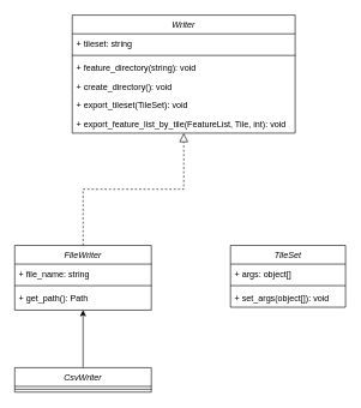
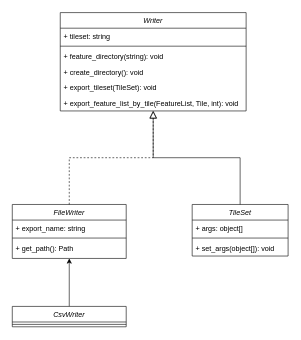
  <mxCell id="0" />
  <mxCell id="1" parent="0" />
  <mxCell id="2" value="Writer" style="swimlane;fontStyle=2;align=center;verticalAlign=top;childLayout=stackLayout;horizontal=1;startSize=26;horizontalStack=0;resizeParent=1;resizeLast=0;collapsible=1;marginBottom=0;rounded=0;shadow=0;strokeWidth=1;" parent="1" vertex="1"><mxGeometry x="100" y="20" width="310" height="164" as="geometry"><mxRectangle x="230" y="140" width="160" height="26" as="alternateBounds" /></mxGeometry></mxCell>
  <mxCell id="3" value="+ tileset: string" style="text;align=left;verticalAlign=top;spacingLeft=4;spacingRight=4;overflow=hidden;rotatable=0;points=[[0,0.5],[1,0.5]];portConstraint=eastwest;" parent="2" vertex="1"><mxGeometry y="26" width="310" height="26" as="geometry" /></mxCell>
  <mxCell id="4" value="" style="line;html=1;strokeWidth=1;align=left;verticalAlign=middle;spacingTop=-1;spacingLeft=3;spacingRight=3;rotatable=0;labelPosition=right;points=[];portConstraint=eastwest;" parent="2" vertex="1"><mxGeometry y="52" width="310" height="8" as="geometry" /></mxCell>
  <mxCell id="5" value="+ feature_directory(string): void" style="text;align=left;verticalAlign=top;spacingLeft=4;spacingRight=4;overflow=hidden;rotatable=0;points=[[0,0.5],[1,0.5]];portConstraint=eastwest;rounded=0;shadow=0;html=0;" parent="2" vertex="1"><mxGeometry y="60" width="310" height="26" as="geometry" /></mxCell>
  <mxCell id="6" value="+ create_directory(): void" style="text;align=left;verticalAlign=top;spacingLeft=4;spacingRight=4;overflow=hidden;rotatable=0;points=[[0,0.5],[1,0.5]];portConstraint=eastwest;" parent="2" vertex="1"><mxGeometry y="86" width="310" height="26" as="geometry" /></mxCell>
  <mxCell id="7" value="+ export_tileset(TileSet): void" style="text;align=left;verticalAlign=top;spacingLeft=4;spacingRight=4;overflow=hidden;rotatable=0;points=[[0,0.5],[1,0.5]];portConstraint=eastwest;" parent="2" vertex="1"><mxGeometry y="112" width="310" height="26" as="geometry" /></mxCell>
  <mxCell id="8" value="+ export_feature_list_by_tile(FeatureList, Tile, int): void" style="text;align=left;verticalAlign=top;spacingLeft=4;spacingRight=4;overflow=hidden;rotatable=0;points=[[0,0.5],[1,0.5]];portConstraint=eastwest;" parent="2" vertex="1"><mxGeometry y="138" width="310" height="26" as="geometry" /></mxCell>
  <mxCell id="9" value="FileWriter" style="swimlane;fontStyle=2;align=center;verticalAlign=top;childLayout=stackLayout;horizontal=1;startSize=26;horizontalStack=0;resizeParent=1;resizeLast=0;collapsible=1;marginBottom=0;rounded=0;shadow=0;strokeWidth=1;" parent="1" vertex="1"><mxGeometry x="20" y="340" width="190" height="90" as="geometry"><mxRectangle x="130" y="380" width="160" height="26" as="alternateBounds" /></mxGeometry></mxCell>
- <mxCell id="10" value="+ file_name: string" style="text;align=left;verticalAlign=top;spacingLeft=4;spacingRight=4;overflow=hidden;rotatable=0;points=[[0,0.5],[1,0.5]];portConstraint=eastwest;" parent="9" vertex="1"><mxGeometry y="26" width="190" height="26" as="geometry" /></mxCell>
+ <mxCell id="10" value="+ export_name: string" style="text;align=left;verticalAlign=top;spacingLeft=4;spacingRight=4;overflow=hidden;rotatable=0;points=[[0,0.5],[1,0.5]];portConstraint=eastwest;" parent="9" vertex="1"><mxGeometry y="26" width="190" height="26" as="geometry" /></mxCell>
  <mxCell id="11" value="" style="line;html=1;strokeWidth=1;align=left;verticalAlign=middle;spacingTop=-1;spacingLeft=3;spacingRight=3;rotatable=0;labelPosition=right;points=[];portConstraint=eastwest;" parent="9" vertex="1"><mxGeometry y="52" width="190" height="8" as="geometry" /></mxCell>
  <mxCell id="12" value="+ get_path(): Path" style="text;align=left;verticalAlign=top;spacingLeft=4;spacingRight=4;overflow=hidden;rotatable=0;points=[[0,0.5],[1,0.5]];portConstraint=eastwest;" parent="9" vertex="1"><mxGeometry y="60" width="190" height="26" as="geometry" /></mxCell>
  <mxCell id="13" value="" style="endArrow=block;endSize=10;endFill=0;shadow=0;strokeWidth=1;rounded=0;edgeStyle=elbowEdgeStyle;elbow=vertical;dashed=1;" parent="1" source="9" target="2" edge="1"><mxGeometry width="160" relative="1" as="geometry"><mxPoint x="80" y="103" as="sourcePoint" /><mxPoint x="80" y="103" as="targetPoint" /></mxGeometry></mxCell>
  <mxCell id="14" value="TileSet" style="swimlane;fontStyle=2;align=center;verticalAlign=top;childLayout=stackLayout;horizontal=1;startSize=26;horizontalStack=0;resizeParent=1;resizeLast=0;collapsible=1;marginBottom=0;rounded=0;shadow=0;strokeWidth=1;" parent="1" vertex="1"><mxGeometry x="320" y="340" width="160" height="86" as="geometry"><mxRectangle x="130" y="380" width="160" height="26" as="alternateBounds" /></mxGeometry></mxCell>
  <mxCell id="15" value="+ args: object[]" style="text;align=left;verticalAlign=top;spacingLeft=4;spacingRight=4;overflow=hidden;rotatable=0;points=[[0,0.5],[1,0.5]];portConstraint=eastwest;" parent="14" vertex="1"><mxGeometry y="26" width="160" height="26" as="geometry" /></mxCell>
  <mxCell id="16" value="" style="line;html=1;strokeWidth=1;align=left;verticalAlign=middle;spacingTop=-1;spacingLeft=3;spacingRight=3;rotatable=0;labelPosition=right;points=[];portConstraint=eastwest;" parent="14" vertex="1"><mxGeometry y="52" width="160" height="8" as="geometry" /></mxCell>
  <mxCell id="17" value="+ set_args(object[]): void" style="text;align=left;verticalAlign=top;spacingLeft=4;spacingRight=4;overflow=hidden;rotatable=0;points=[[0,0.5],[1,0.5]];portConstraint=eastwest;" parent="14" vertex="1"><mxGeometry y="60" width="160" height="26" as="geometry" /></mxCell>
+ <mxCell id="18" value="" style="endArrow=block;endSize=10;endFill=0;shadow=0;strokeWidth=1;rounded=0;edgeStyle=elbowEdgeStyle;elbow=vertical;exitX=0.5;exitY=0;exitDx=0;exitDy=0;" parent="1" source="14" target="2" edge="1"><mxGeometry width="160" relative="1" as="geometry"><mxPoint x="190" y="420" as="sourcePoint" /><mxPoint x="194.43" y="496.28" as="targetPoint" /></mxGeometry></mxCell>
  <mxCell id="19" style="edgeStyle=none;html=1;entryX=0.5;entryY=1;entryDx=0;entryDy=0;" edge="1" parent="1" source="20" target="9"><mxGeometry relative="1" as="geometry" /></mxCell>
  <mxCell id="20" value="CsvWriter" style="swimlane;fontStyle=2;align=center;verticalAlign=top;childLayout=stackLayout;horizontal=1;startSize=26;horizontalStack=0;resizeParent=1;resizeLast=0;collapsible=1;marginBottom=0;rounded=0;shadow=0;strokeWidth=1;" vertex="1" parent="1"><mxGeometry x="20" y="510" width="190" height="34" as="geometry"><mxRectangle x="130" y="380" width="160" height="26" as="alternateBounds" /></mxGeometry></mxCell>
  <mxCell id="21" value="" style="line;html=1;strokeWidth=1;align=left;verticalAlign=middle;spacingTop=-1;spacingLeft=3;spacingRight=3;rotatable=0;labelPosition=right;points=[];portConstraint=eastwest;" vertex="1" parent="20"><mxGeometry y="26" width="190" height="8" as="geometry" /></mxCell>
